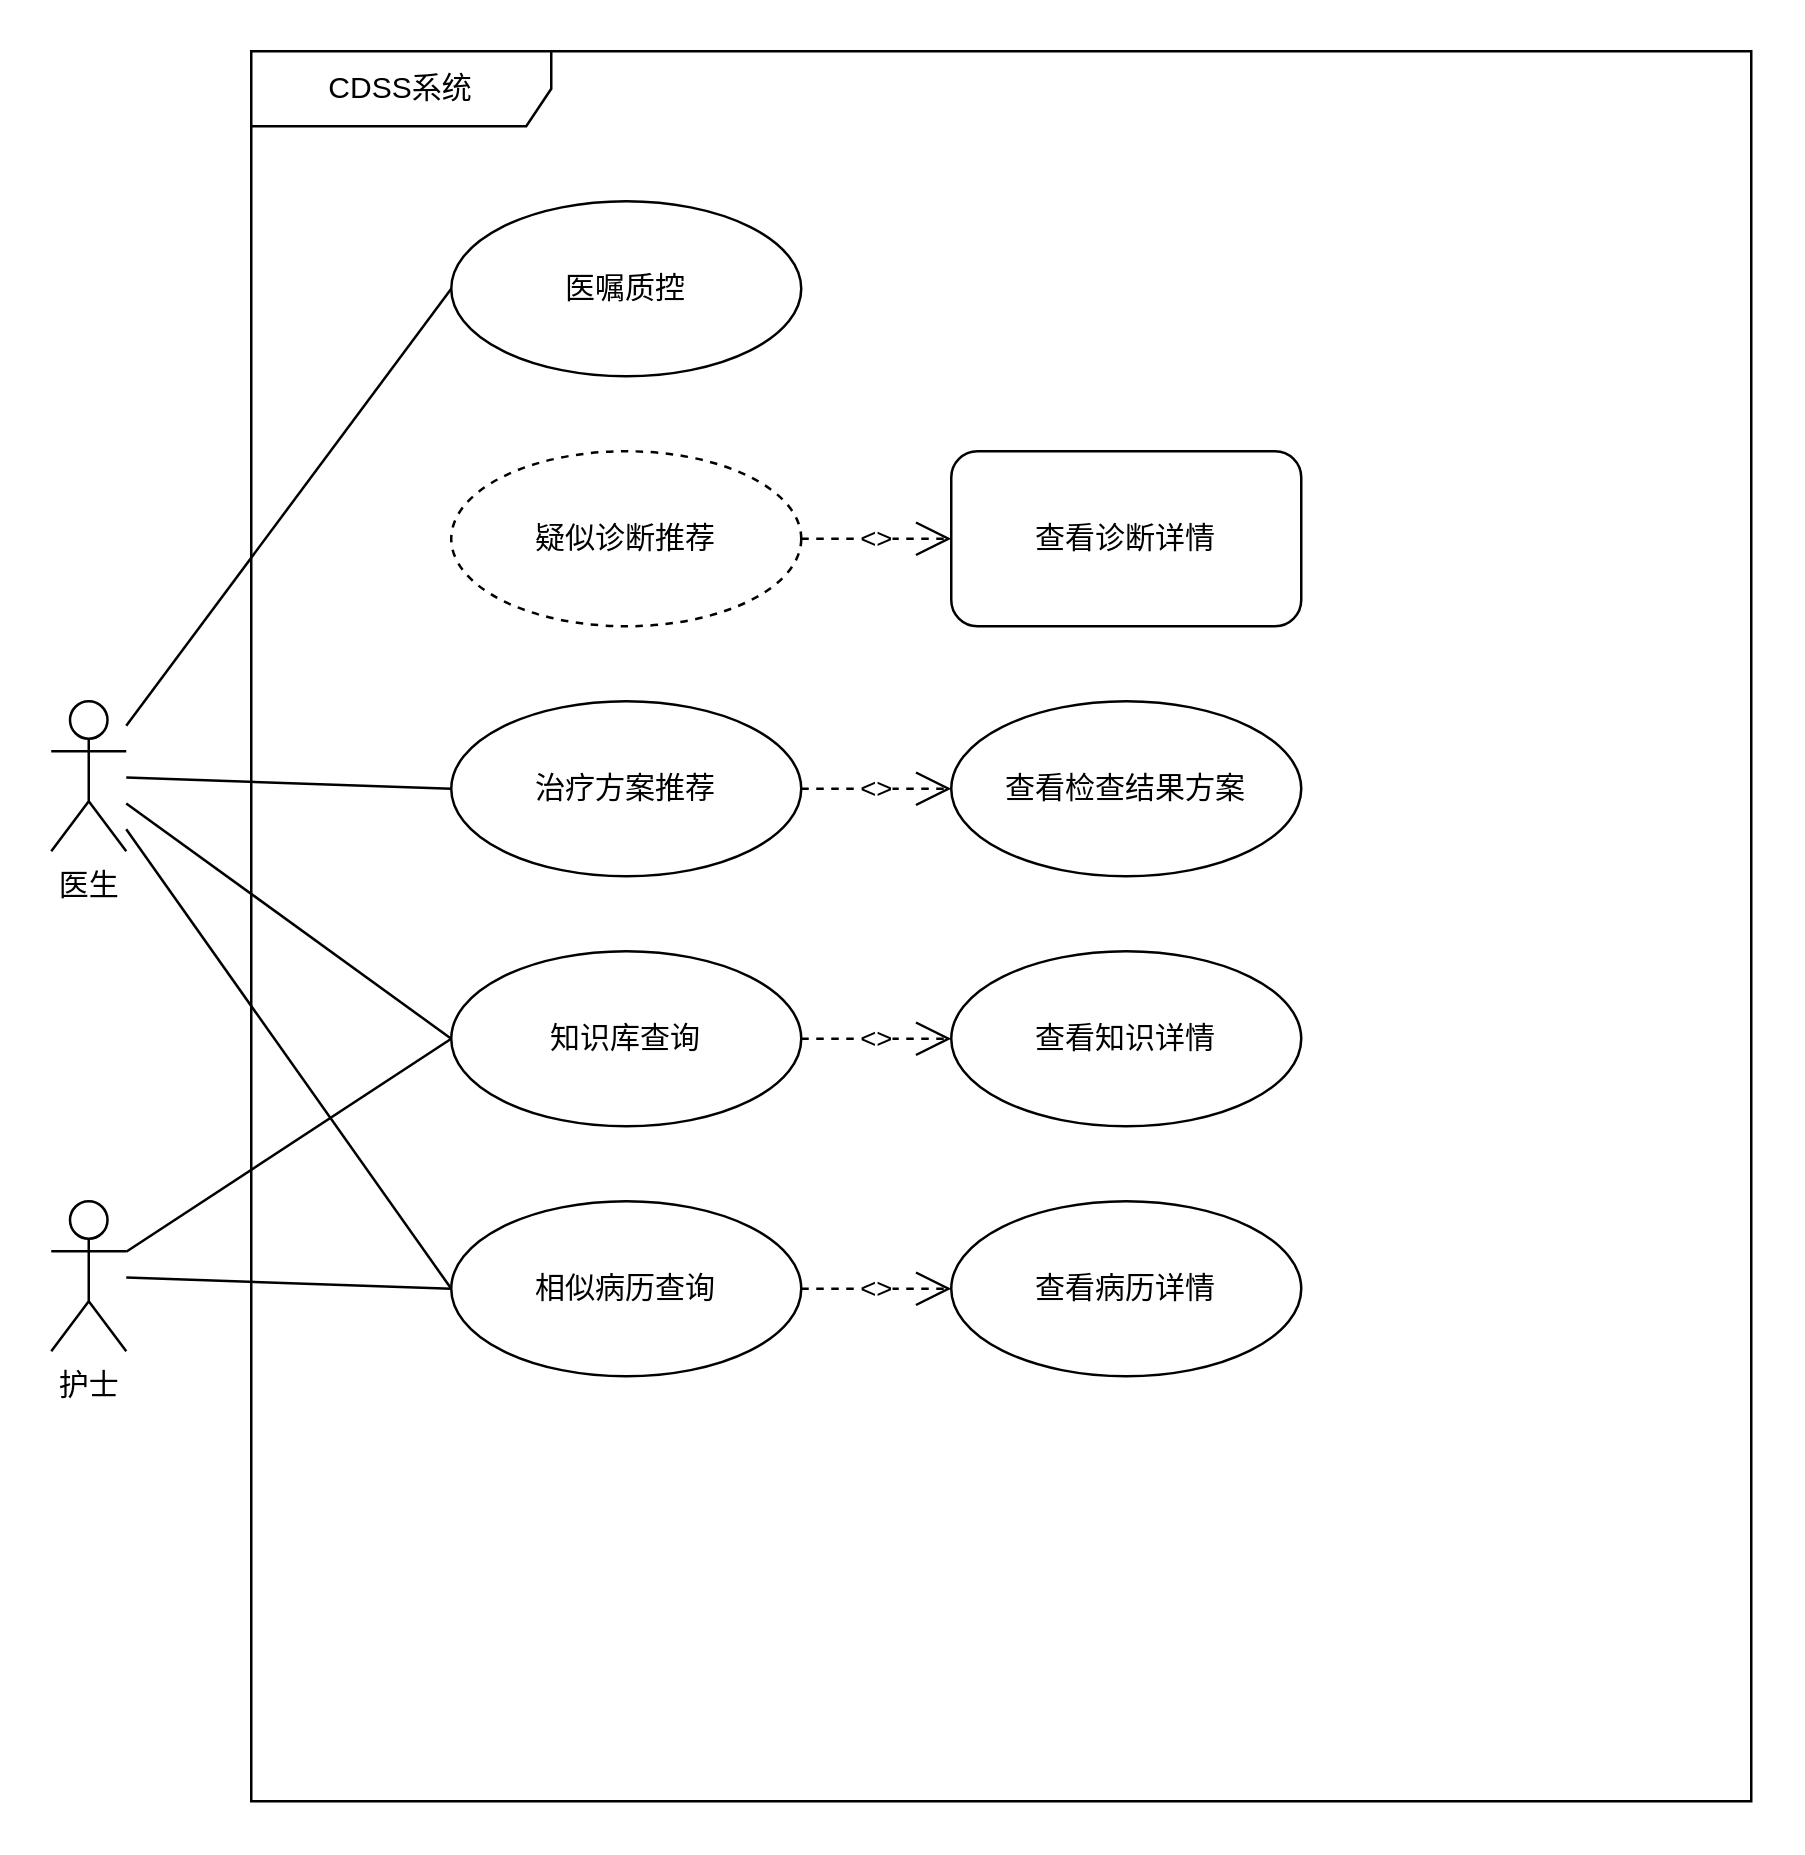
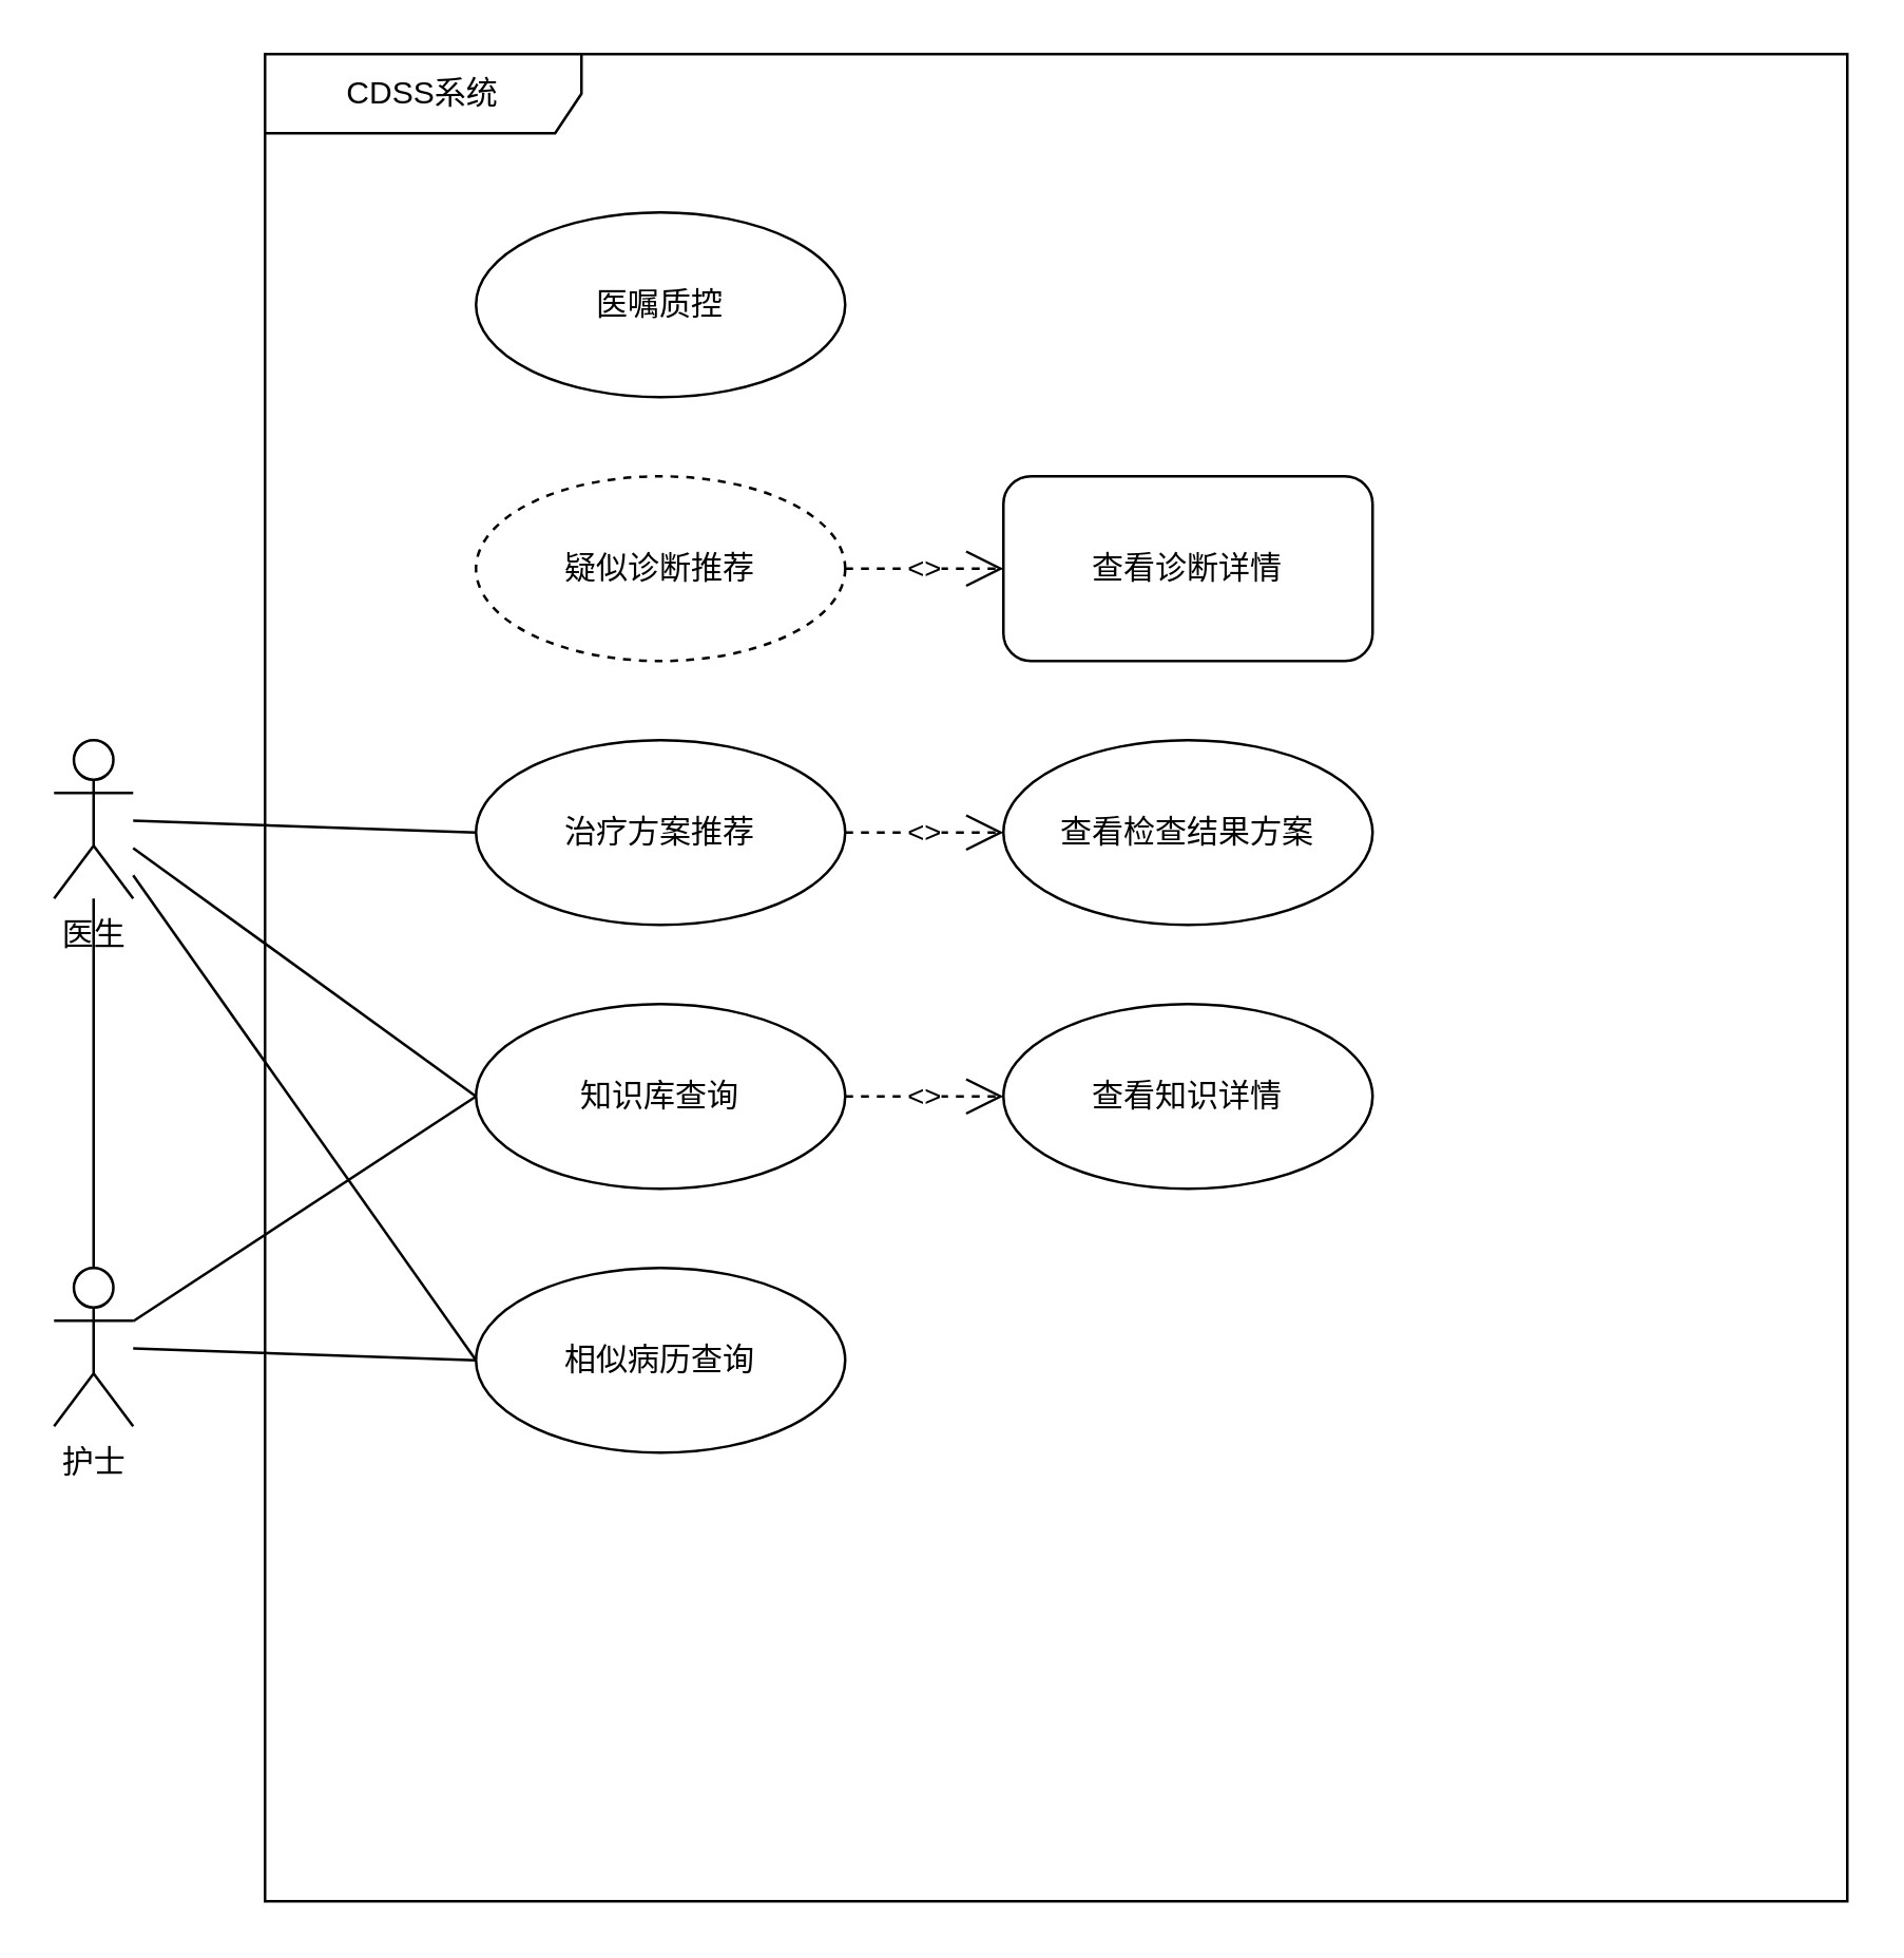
  <mxCell id="0" />
  <mxCell id="1" parent="0" />
  <mxCell id="2" value="医生" style="shape=umlActor;verticalLabelPosition=bottom;verticalAlign=top;html=1;" parent="1" vertex="1"><mxGeometry x="20" y="280" width="30" height="60" as="geometry" /></mxCell>
  <mxCell id="3" value="护士" style="shape=umlActor;verticalLabelPosition=bottom;verticalAlign=top;html=1;" parent="1" vertex="1"><mxGeometry x="20" y="480" width="30" height="60" as="geometry" /></mxCell>
  <mxCell id="4" value="CDSS系统" style="shape=umlFrame;whiteSpace=wrap;html=1;width=120;height=30;" parent="1" vertex="1"><mxGeometry x="100" y="20" width="600" height="700" as="geometry" /></mxCell>
  <mxCell id="5" value="医嘱质控" style="ellipse;whiteSpace=wrap;html=1;" parent="1" vertex="1"><mxGeometry x="180" y="80" width="140" height="70" as="geometry" /></mxCell>
  <mxCell id="6" value="疑似诊断推荐" style="ellipse;whiteSpace=wrap;html=1;dashed=1;" parent="1" vertex="1"><mxGeometry x="180" y="180" width="140" height="70" as="geometry" /></mxCell>
  <mxCell id="7" value="查看诊断详情" style="whiteSpace=wrap;html=1;rounded=1;" parent="1" vertex="1"><mxGeometry x="380" y="180" width="140" height="70" as="geometry" /></mxCell>
  <mxCell id="8" value="治疗方案推荐" style="ellipse;whiteSpace=wrap;html=1;" parent="1" vertex="1"><mxGeometry x="180" y="280" width="140" height="70" as="geometry" /></mxCell>
  <mxCell id="9" value="查看检查结果方案" style="ellipse;whiteSpace=wrap;html=1;" parent="1" vertex="1"><mxGeometry x="380" y="280" width="140" height="70" as="geometry" /></mxCell>
  <mxCell id="10" value="知识库查询" style="ellipse;whiteSpace=wrap;html=1;" parent="1" vertex="1"><mxGeometry x="180" y="380" width="140" height="70" as="geometry" /></mxCell>
  <mxCell id="11" value="查看知识详情" style="ellipse;whiteSpace=wrap;html=1;" parent="1" vertex="1"><mxGeometry x="380" y="380" width="140" height="70" as="geometry" /></mxCell>
  <mxCell id="12" value="相似病历查询" style="ellipse;whiteSpace=wrap;html=1;" parent="1" vertex="1"><mxGeometry x="180" y="480" width="140" height="70" as="geometry" /></mxCell>
- <mxCell id="13" value="查看病历详情" style="ellipse;whiteSpace=wrap;html=1;" parent="1" vertex="1"><mxGeometry x="380" y="480" width="140" height="70" as="geometry" /></mxCell>
- <mxCell id="14" value="" style="endArrow=none;html=1;rounded=0;entryX=0;entryY=0.5;entryDx=0;entryDy=0;" parent="1" source="2" target="5" edge="1"><mxGeometry width="50" height="50" relative="1" as="geometry" /></mxCell>
+ <mxCell id="14" value="" style="endArrow=none;html=1;rounded=0;" parent="1" source="2" target="3" edge="1"><mxGeometry width="50" height="50" relative="1" as="geometry" /></mxCell>
  <mxCell id="15" value="" style="endArrow=none;html=1;rounded=0;entryX=0;entryY=0.5;entryDx=0;entryDy=0;" parent="1" source="2" target="8" edge="1"><mxGeometry width="50" height="50" relative="1" as="geometry" /></mxCell>
  <mxCell id="16" value="" style="endArrow=none;html=1;rounded=0;entryX=0;entryY=0.5;entryDx=0;entryDy=0;" parent="1" source="2" target="10" edge="1"><mxGeometry width="50" height="50" relative="1" as="geometry" /></mxCell>
  <mxCell id="17" value="" style="endArrow=none;html=1;rounded=0;entryX=0;entryY=0.5;entryDx=0;entryDy=0;" parent="1" source="2" target="12" edge="1"><mxGeometry width="50" height="50" relative="1" as="geometry" /></mxCell>
  <mxCell id="18" value="" style="endArrow=none;html=1;rounded=0;entryX=0;entryY=0.5;entryDx=0;entryDy=0;" parent="1" source="3" target="10" edge="1"><mxGeometry width="50" height="50" relative="1" as="geometry" /></mxCell>
  <mxCell id="19" value="" style="endArrow=none;html=1;rounded=0;entryX=0;entryY=0.5;entryDx=0;entryDy=0;" parent="1" source="3" target="12" edge="1"><mxGeometry width="50" height="50" relative="1" as="geometry" /></mxCell>
  <mxCell id="20" value="&lt;&lt;include&gt;&gt;" style="endArrow=open;endSize=12;dashed=1;html=1;rounded=0;exitX=1;exitY=0.5;exitDx=0;exitDy=0;entryX=0;entryY=0.5;entryDx=0;entryDy=0;" parent="1" source="6" target="7" edge="1"><mxGeometry width="160" relative="1" as="geometry" /></mxCell>
  <mxCell id="21" value="&lt;&lt;include&gt;&gt;" style="endArrow=open;endSize=12;dashed=1;html=1;rounded=0;exitX=1;exitY=0.5;exitDx=0;exitDy=0;entryX=0;entryY=0.5;entryDx=0;entryDy=0;" parent="1" source="8" target="9" edge="1"><mxGeometry width="160" relative="1" as="geometry" /></mxCell>
  <mxCell id="22" value="&lt;&lt;include&gt;&gt;" style="endArrow=open;endSize=12;dashed=1;html=1;rounded=0;exitX=1;exitY=0.5;exitDx=0;exitDy=0;entryX=0;entryY=0.5;entryDx=0;entryDy=0;" parent="1" source="10" target="11" edge="1"><mxGeometry width="160" relative="1" as="geometry" /></mxCell>
- <mxCell id="23" value="&lt;&lt;include&gt;&gt;" style="endArrow=open;endSize=12;dashed=1;html=1;rounded=0;exitX=1;exitY=0.5;exitDx=0;exitDy=0;entryX=0;entryY=0.5;entryDx=0;entryDy=0;" parent="1" source="12" target="13" edge="1"><mxGeometry width="160" relative="1" as="geometry" /></mxCell>
